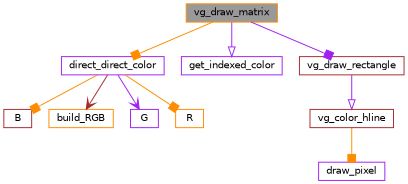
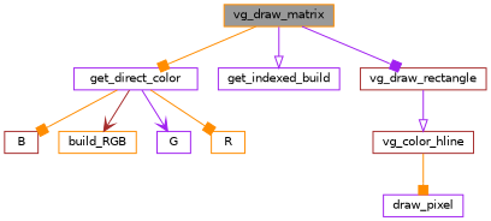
  digraph {
    rankdir=TB
    node [color=purple fillcolor=white fontname=Helvetica fontsize=10 shape=box style=filled]
    edge [arrowhead=box color=darkorange fontname=Helvetica fontsize=10 labelfontname=Helvetica labelfontsize=10 style=solid]
    n1 [color=darkorange fillcolor=grey60 fontcolor=black height=0.2 label=vg_draw_matrix width=0.4]
-   n2 [height=0.2 label=direct_direct_color width=0.4]
-   n3 [height=0.2 label=get_indexed_color width=0.4]
+   n2 [height=0.2 label=get_direct_color width=0.4]
+   n3 [height=0.2 label=get_indexed_build width=0.4]
    n4 [color=brown height=0.2 label=vg_draw_rectangle width=0.4]
    n5 [color=brown height=0.2 label=B width=0.4]
    n6 [color=darkorange height=0.2 label=build_RGB width=0.4]
    n7 [height=0.2 label=G width=0.4]
    n8 [color=darkorange height=0.2 label=R width=0.4]
    n9 [color=brown height=0.2 label=vg_color_hline width=0.4]
    n10 [height=0.2 label=draw_pixel width=0.4]
    n1 -> n2
    n1 -> n3 [arrowhead=onormal color=purple]
    n1 -> n4 [color=purple]
    n2 -> n5
    n2 -> n6 [arrowhead=vee color=brown]
    n2 -> n7 [arrowhead=vee color=purple]
    n2 -> n8
    n4 -> n9 [arrowhead=onormal color=purple]
    n9 -> n10
  }
